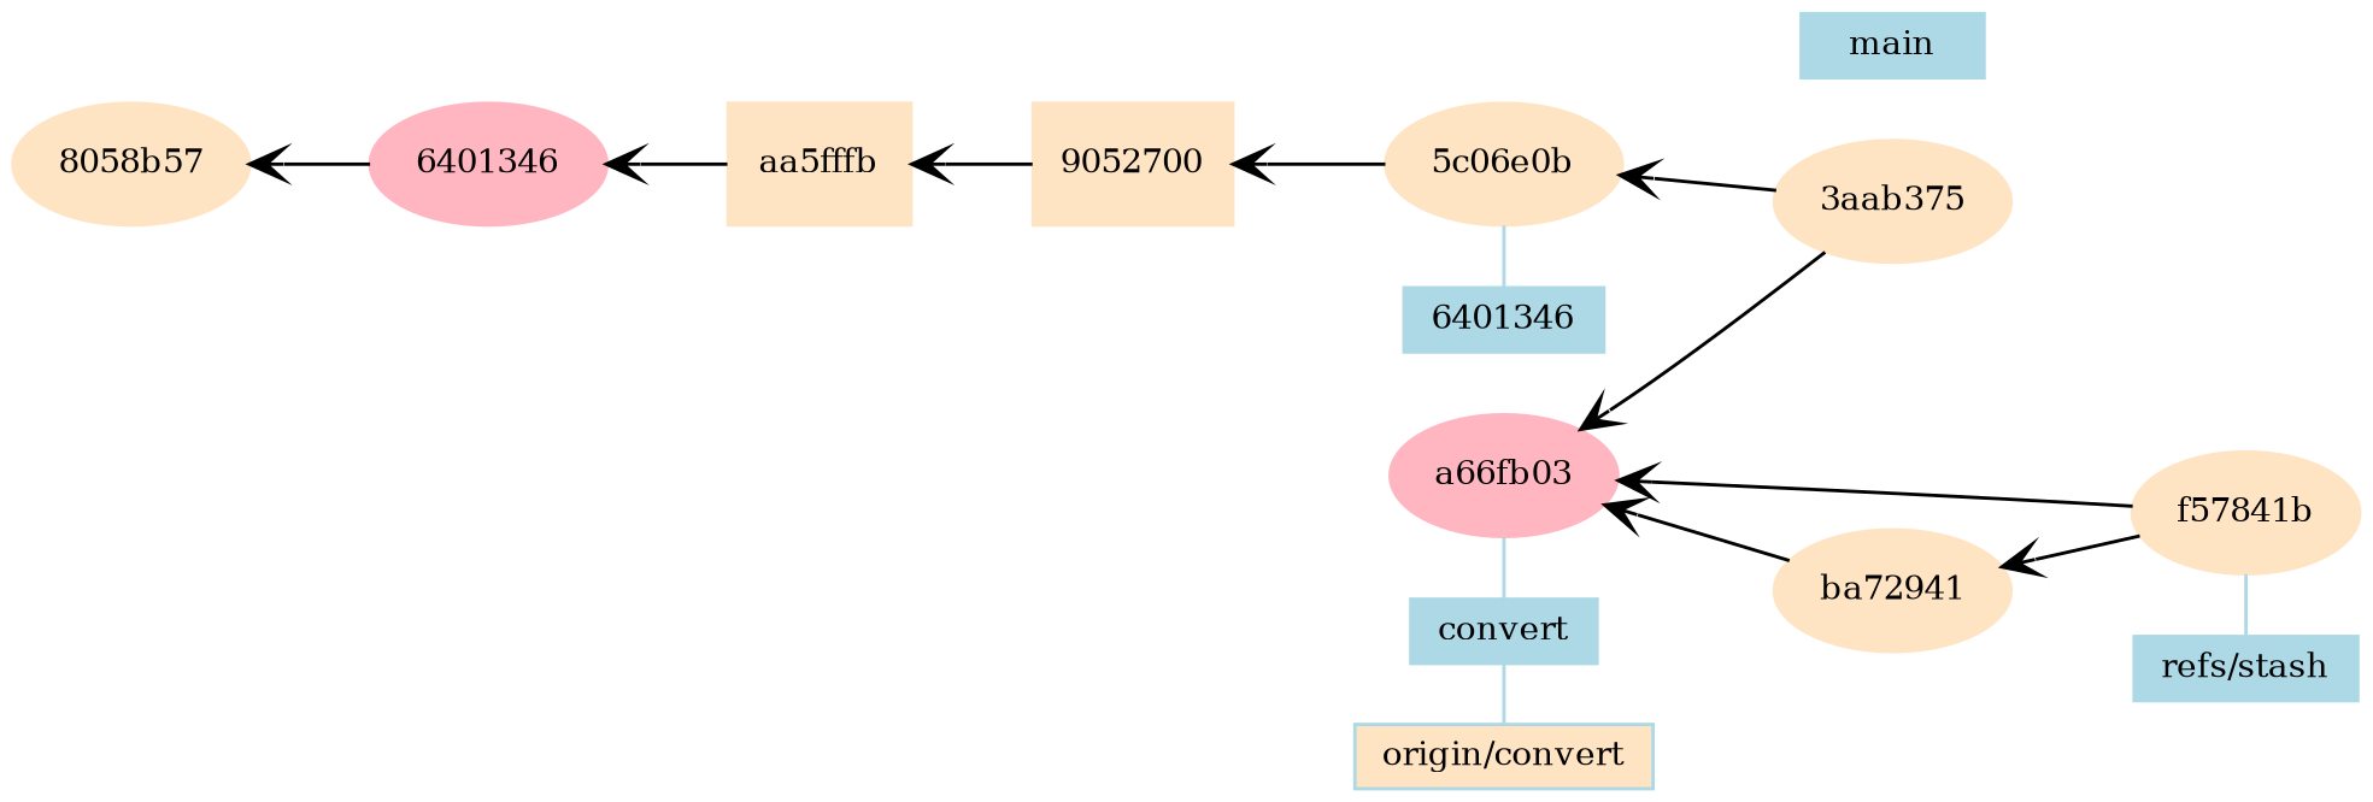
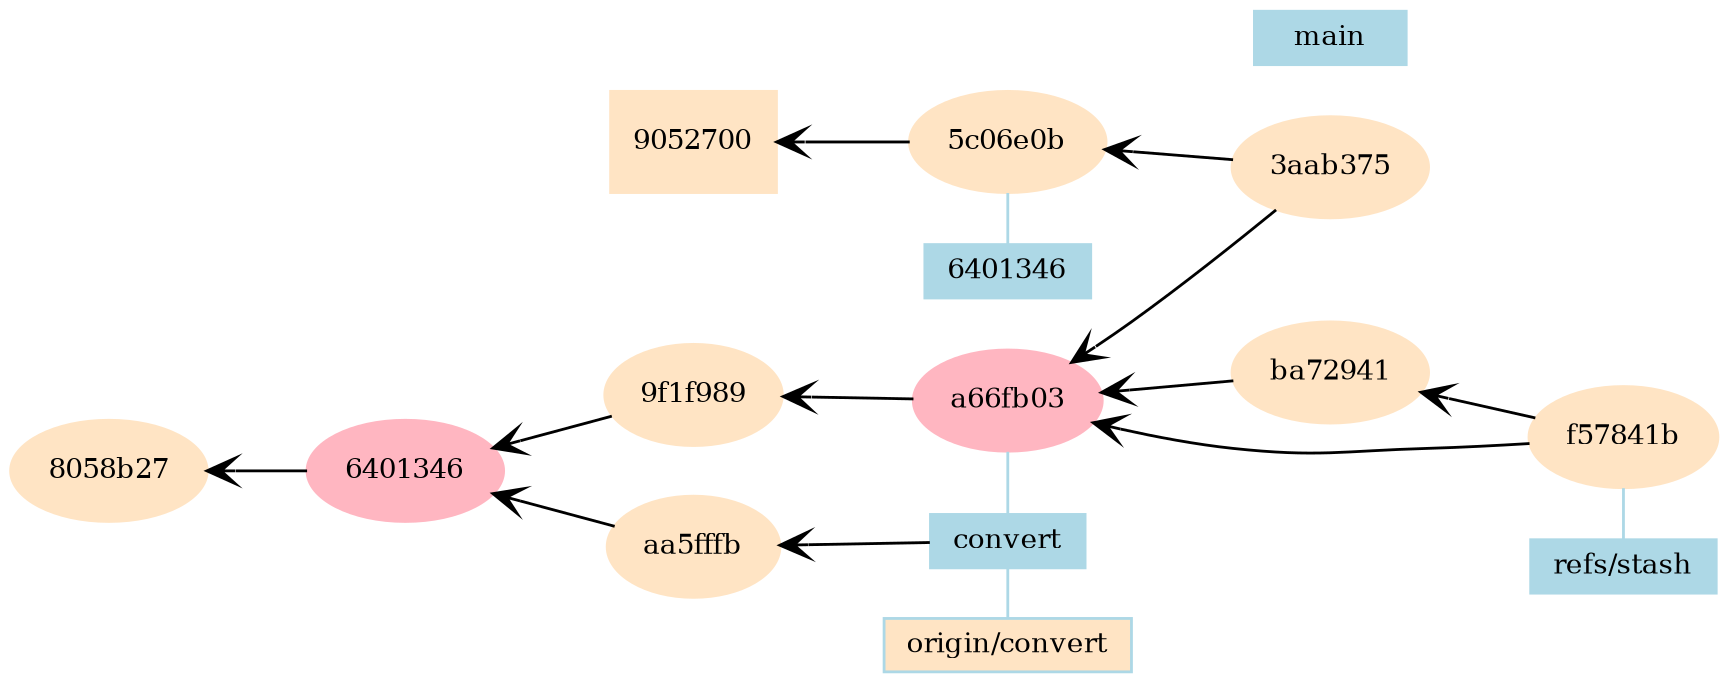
  digraph {
    bgcolor=white
    fontsize=10.0
    rankdir=LR
    node [color=bisque fontsize=10.0 shape=ellipse style=filled]
    edge [arrowtail=open dir=back fontsize=10.0 penwidth=1.0 weight=2]
    n1 [label="3aab375"]
    n2 [color=lightblue height=0.15 label=main shape=box]
    n3 [label="5c06e0b"]
    n4 [color=lightblue height=0.15 label=6401346 shape=box]
    n5 [label=f57841b]
    n6 [color=lightblue height=0.15 label="refs/stash" shape=box]
    n7 [color=lightpink label=a66fb03]
    n8 [color=lightblue fillcolor=bisque height=0.15 label="origin/convert" shape=box]
    n9 [color=lightblue height=0.15 label=convert shape=box]
    n10 [label=ba72941]
    n11 [label=9052700 shape=box]
-   n12 [label=aa5fffb shape=box]
+   n12 [label=aa5fffb]
+   n13 [label="9f1f989"]
    n14 [color=lightpink label=6401346]
-   n15 [label="8058b57"]
+   n15 [label="8058b27"]
    subgraph sub_1 {
      rank=same
      n1
      n2
    }
    subgraph sub_2 {
      rank=same
      n3
      n4
    }
    subgraph sub_3 {
      rank=same
      n5
      n6
    }
    subgraph sub_4 {
      rank=same
      n7
      n8
      n9
    }
    n3 -> n1
    n3 -> n4 [arrowhead=normal color=lightblue dir=none]
    n5 -> n6 [arrowhead=normal color=lightblue dir=none]
    n7 -> n1
    n7 -> n5
    n7 -> n9 [arrowhead=normal color=lightblue dir=none]
    n7 -> n10
    n9 -> n8 [arrowhead=normal color=lightblue dir=none]
    n10 -> n5
    n11 -> n3
-   n12 -> n11
+   n12 -> n9
+   n13 -> n7
    n14 -> n12
+   n14 -> n13
    n15 -> n14
  }
